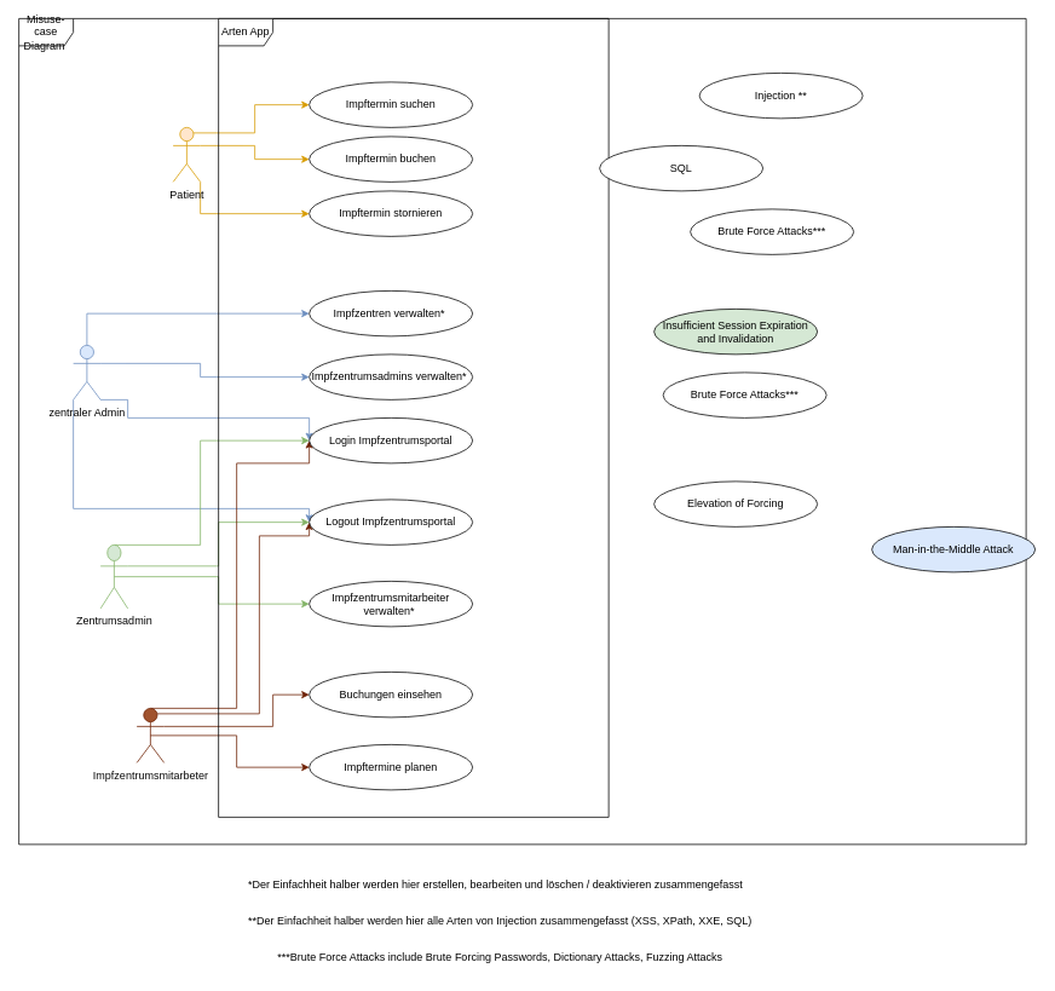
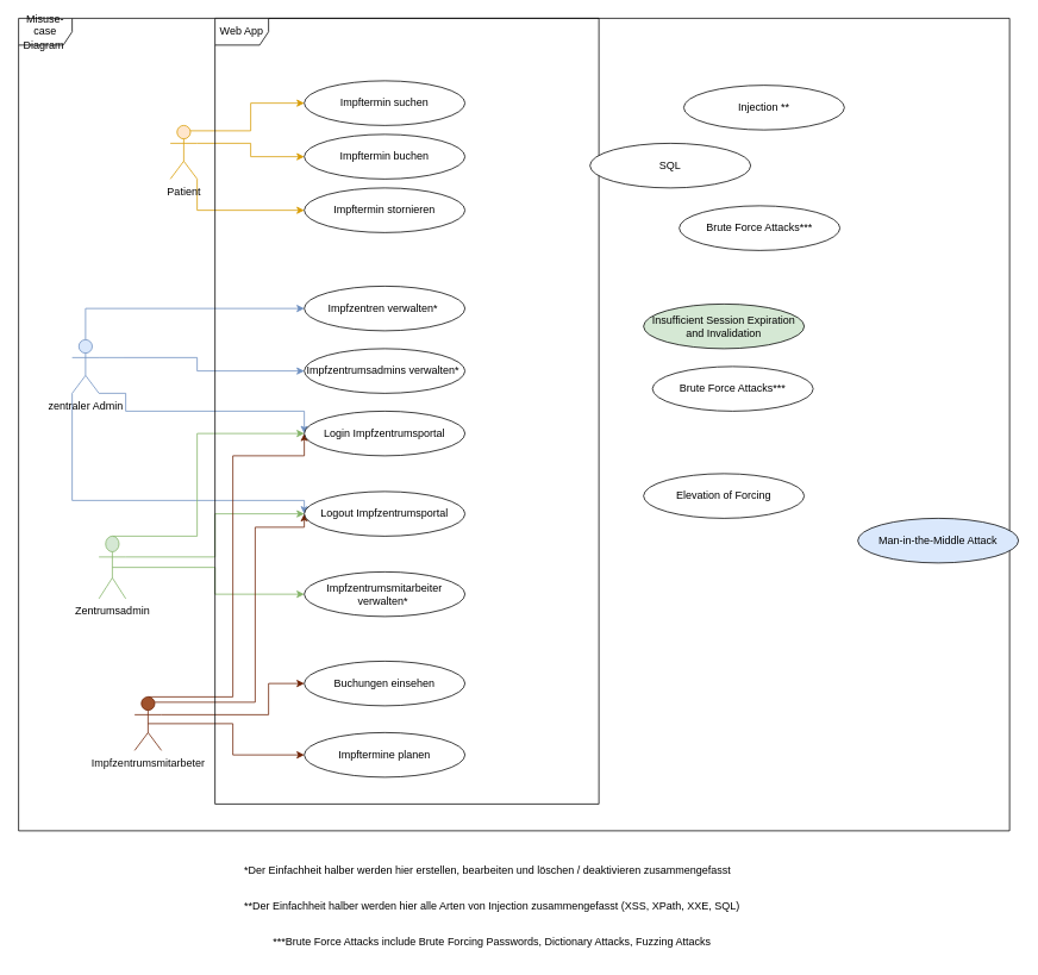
  <mxCell id="0" />
  <mxCell id="1" parent="0" />
  <mxCell id="2" style="edgeStyle=orthogonalEdgeStyle;rounded=0;orthogonalLoop=1;jettySize=auto;html=1;exitX=0.75;exitY=0.1;exitDx=0;exitDy=0;exitPerimeter=0;fillColor=#ffe6cc;strokeColor=#d79b00;" edge="1" parent="1" source="5" target="29"><mxGeometry relative="1" as="geometry" /></mxCell>
  <mxCell id="3" style="edgeStyle=orthogonalEdgeStyle;rounded=0;orthogonalLoop=1;jettySize=auto;html=1;exitX=1;exitY=0.333;exitDx=0;exitDy=0;exitPerimeter=0;fillColor=#ffe6cc;strokeColor=#d79b00;" edge="1" parent="1" source="5" target="20"><mxGeometry relative="1" as="geometry" /></mxCell>
  <mxCell id="4" style="edgeStyle=orthogonalEdgeStyle;rounded=0;orthogonalLoop=1;jettySize=auto;html=1;exitX=1;exitY=1;exitDx=0;exitDy=0;exitPerimeter=0;entryX=0;entryY=0.5;entryDx=0;entryDy=0;fillColor=#ffe6cc;strokeColor=#d79b00;" edge="1" parent="1" source="5" target="21"><mxGeometry relative="1" as="geometry" /></mxCell>
  <mxCell id="5" value="Patient&lt;div&gt;&lt;br&gt;&lt;/div&gt;" style="shape=umlActor;verticalLabelPosition=bottom;verticalAlign=top;html=1;outlineConnect=0;fillColor=#ffe6cc;strokeColor=#d79b00;" vertex="1" parent="1"><mxGeometry x="190" y="140" width="30" height="60" as="geometry" /></mxCell>
  <mxCell id="6" style="edgeStyle=orthogonalEdgeStyle;rounded=0;orthogonalLoop=1;jettySize=auto;html=1;exitX=0.5;exitY=0;exitDx=0;exitDy=0;exitPerimeter=0;entryX=0;entryY=0.5;entryDx=0;entryDy=0;fillColor=#dae8fc;strokeColor=#6c8ebf;" edge="1" parent="1" source="10" target="22"><mxGeometry relative="1" as="geometry" /></mxCell>
  <mxCell id="7" style="edgeStyle=orthogonalEdgeStyle;rounded=0;orthogonalLoop=1;jettySize=auto;html=1;exitX=1;exitY=0.333;exitDx=0;exitDy=0;exitPerimeter=0;fillColor=#dae8fc;strokeColor=#6c8ebf;" edge="1" parent="1" source="10" target="23"><mxGeometry relative="1" as="geometry"><Array as="points"><mxPoint x="220" y="400" /><mxPoint x="220" y="415" /></Array></mxGeometry></mxCell>
  <mxCell id="8" style="edgeStyle=orthogonalEdgeStyle;rounded=0;orthogonalLoop=1;jettySize=auto;html=1;exitX=0;exitY=1;exitDx=0;exitDy=0;exitPerimeter=0;entryX=0;entryY=0.5;entryDx=0;entryDy=0;fillColor=#dae8fc;strokeColor=#6c8ebf;" edge="1" parent="1" source="10" target="25"><mxGeometry relative="1" as="geometry"><Array as="points"><mxPoint x="80" y="560" /><mxPoint x="340" y="560" /></Array></mxGeometry></mxCell>
  <mxCell id="9" style="edgeStyle=orthogonalEdgeStyle;rounded=0;orthogonalLoop=1;jettySize=auto;html=1;exitX=1;exitY=1;exitDx=0;exitDy=0;exitPerimeter=0;entryX=0;entryY=0.5;entryDx=0;entryDy=0;fillColor=#dae8fc;strokeColor=#6c8ebf;" edge="1" parent="1" source="10" target="24"><mxGeometry relative="1" as="geometry"><Array as="points"><mxPoint y="440" x="140" /><mxPoint y="460" x="140" /><mxPoint x="340" y="460" /></Array></mxGeometry></mxCell>
  <mxCell id="10" value="&lt;div&gt;zentraler Admin&lt;/div&gt;" style="shape=umlActor;verticalLabelPosition=bottom;verticalAlign=top;html=1;outlineConnect=0;fillColor=#dae8fc;strokeColor=#6c8ebf;" vertex="1" parent="1"><mxGeometry x="80" y="380" width="30" height="60" as="geometry" /></mxCell>
  <mxCell id="11" style="edgeStyle=orthogonalEdgeStyle;rounded=0;orthogonalLoop=1;jettySize=auto;html=1;exitX=0.5;exitY=0;exitDx=0;exitDy=0;exitPerimeter=0;entryX=0;entryY=0.5;entryDx=0;entryDy=0;fillColor=#d5e8d4;strokeColor=#82b366;" edge="1" parent="1" source="14" target="24"><mxGeometry relative="1" as="geometry"><Array as="points"><mxPoint x="220" y="600" /><mxPoint x="220" y="485" /></Array></mxGeometry></mxCell>
  <mxCell id="12" style="edgeStyle=orthogonalEdgeStyle;rounded=0;orthogonalLoop=1;jettySize=auto;html=1;exitX=1;exitY=0.333;exitDx=0;exitDy=0;exitPerimeter=0;entryX=0;entryY=0.5;entryDx=0;entryDy=0;fillColor=#d5e8d4;strokeColor=#82b366;" edge="1" parent="1" source="14" target="25"><mxGeometry relative="1" as="geometry"><Array as="points"><mxPoint x="240" y="623" /><mxPoint x="240" y="575" /></Array></mxGeometry></mxCell>
  <mxCell id="13" style="edgeStyle=orthogonalEdgeStyle;rounded=0;orthogonalLoop=1;jettySize=auto;html=1;exitX=0.5;exitY=0.5;exitDx=0;exitDy=0;exitPerimeter=0;fillColor=#d5e8d4;strokeColor=#82b366;" edge="1" parent="1" source="14" target="26"><mxGeometry relative="1" as="geometry" /></mxCell>
  <mxCell id="14" value="&lt;div&gt;Zentrumsadmin&lt;/div&gt;" style="shape=umlActor;verticalLabelPosition=bottom;verticalAlign=top;html=1;outlineConnect=0;fillColor=#d5e8d4;strokeColor=#82b366;" vertex="1" parent="1"><mxGeometry x="110" y="600" width="30" height="70" as="geometry" /></mxCell>
  <mxCell id="15" style="edgeStyle=orthogonalEdgeStyle;rounded=0;orthogonalLoop=1;jettySize=auto;html=1;exitX=0.5;exitY=0;exitDx=0;exitDy=0;exitPerimeter=0;entryX=0;entryY=0.5;entryDx=0;entryDy=0;fillColor=#a0522d;strokeColor=#6D1F00;" edge="1" parent="1" source="19" target="24"><mxGeometry relative="1" as="geometry"><Array as="points"><mxPoint x="260" y="780" /><mxPoint x="260" y="510" /><mxPoint x="340" y="510" /></Array></mxGeometry></mxCell>
  <mxCell id="16" style="edgeStyle=orthogonalEdgeStyle;rounded=0;orthogonalLoop=1;jettySize=auto;html=1;exitX=0.75;exitY=0.1;exitDx=0;exitDy=0;exitPerimeter=0;entryX=0;entryY=0.5;entryDx=0;entryDy=0;fillColor=#a0522d;strokeColor=#6D1F00;" edge="1" parent="1" source="19" target="25"><mxGeometry relative="1" as="geometry"><Array as="points"><mxPoint x="285" y="786" /><mxPoint x="285" y="590" /><mxPoint x="340" y="590" /></Array></mxGeometry></mxCell>
  <mxCell id="17" style="edgeStyle=orthogonalEdgeStyle;rounded=0;orthogonalLoop=1;jettySize=auto;html=1;exitX=0.5;exitY=0.5;exitDx=0;exitDy=0;exitPerimeter=0;entryX=0;entryY=0.5;entryDx=0;entryDy=0;fillColor=#a0522d;strokeColor=#6D1F00;" edge="1" parent="1" source="19" target="28"><mxGeometry relative="1" as="geometry" /></mxCell>
  <mxCell id="18" style="edgeStyle=orthogonalEdgeStyle;rounded=0;orthogonalLoop=1;jettySize=auto;html=1;exitX=1;exitY=0.333;exitDx=0;exitDy=0;exitPerimeter=0;fillColor=#a0522d;strokeColor=#6D1F00;" edge="1" parent="1" source="19" target="27"><mxGeometry relative="1" as="geometry"><Array as="points"><mxPoint x="300" y="800" /><mxPoint x="300" y="765" /></Array></mxGeometry></mxCell>
  <mxCell id="19" value="&lt;div&gt;&lt;font color=&quot;#0a0a0a&quot;&gt;Impfzentrumsmitarbeter&lt;/font&gt;&lt;/div&gt;" style="shape=umlActor;verticalLabelPosition=bottom;verticalAlign=top;html=1;outlineConnect=0;fillColor=#a0522d;fontColor=#ffffff;strokeColor=#6D1F00;" vertex="1" parent="1"><mxGeometry x="150" y="780" width="30" height="60" as="geometry" /></mxCell>
  <mxCell id="20" value="Impftermin buchen" style="ellipse;whiteSpace=wrap;html=1;" vertex="1" parent="1"><mxGeometry x="340" y="150" width="180" height="50" as="geometry" /></mxCell>
  <mxCell id="21" value="Impftermin stornieren" style="ellipse;whiteSpace=wrap;html=1;" vertex="1" parent="1"><mxGeometry x="340" y="210" width="180" height="50" as="geometry" /></mxCell>
  <mxCell id="22" value="Impfzentren verwalten*&amp;nbsp;" style="ellipse;whiteSpace=wrap;html=1;" vertex="1" parent="1"><mxGeometry x="340" y="320" width="180" height="50" as="geometry" /></mxCell>
  <mxCell id="23" value="Impfzentrumsadmins verwalten*&amp;nbsp;" style="ellipse;whiteSpace=wrap;html=1;" vertex="1" parent="1"><mxGeometry x="340" y="390" width="180" height="50" as="geometry" /></mxCell>
  <mxCell id="24" value="Login Impfzentrumsportal" style="ellipse;whiteSpace=wrap;html=1;" vertex="1" parent="1"><mxGeometry x="340" y="460" width="180" height="50" as="geometry" /></mxCell>
  <mxCell id="25" value="Logout Impfzentrumsportal" style="ellipse;whiteSpace=wrap;html=1;" vertex="1" parent="1"><mxGeometry x="340" y="550" width="180" height="50" as="geometry" /></mxCell>
  <mxCell id="26" value="Impfzentrumsmitarbeiter verwalten*&amp;nbsp;" style="ellipse;whiteSpace=wrap;html=1;" vertex="1" parent="1"><mxGeometry x="340" y="640" width="180" height="50" as="geometry" /></mxCell>
  <mxCell id="27" value="Buchungen einsehen" style="ellipse;whiteSpace=wrap;html=1;" vertex="1" parent="1"><mxGeometry x="340" y="740" width="180" height="50" as="geometry" /></mxCell>
  <mxCell id="28" value="Impftermine planen" style="ellipse;whiteSpace=wrap;html=1;" vertex="1" parent="1"><mxGeometry x="340" y="820" width="180" height="50" as="geometry" /></mxCell>
  <mxCell id="29" value="Impftermin suchen" style="ellipse;whiteSpace=wrap;html=1;" vertex="1" parent="1"><mxGeometry x="340" y="90" width="180" height="50" as="geometry" /></mxCell>
  <mxCell id="30" value="Misuse-case Diagram&amp;nbsp;" style="shape=umlFrame;whiteSpace=wrap;html=1;pointerEvents=0;" vertex="1" parent="1"><mxGeometry x="20" y="20" width="1110" height="910" as="geometry" /></mxCell>
- <mxCell id="31" value="Arten App" style="shape=umlFrame;whiteSpace=wrap;html=1;pointerEvents=0;" vertex="1" parent="1"><mxGeometry x="240" y="20" width="430" height="880" as="geometry" /></mxCell>
+ <mxCell id="31" value="Web App" style="shape=umlFrame;whiteSpace=wrap;html=1;pointerEvents=0;" vertex="1" parent="1"><mxGeometry x="240" y="20" width="430" height="880" as="geometry" /></mxCell>
  <mxCell id="32" value="*Der Einfachheit halber werden hier erstellen, bearbeiten und löschen / deaktivieren zusammengefasst" style="text;html=1;align=center;verticalAlign=middle;resizable=0;points=[];autosize=1;strokeColor=none;fillColor=none;" vertex="1" parent="1"><mxGeometry x="260" y="960" width="570" height="30" as="geometry" /></mxCell>
  <mxCell id="33" value="**Der Einfachheit halber werden hier alle Arten von Injection zusammengefasst (XSS, XPath, XXE, SQL)" style="text;html=1;align=center;verticalAlign=middle;resizable=0;points=[];autosize=1;strokeColor=none;fillColor=none;" vertex="1" parent="1"><mxGeometry x="260" y="1000" width="580" height="30" as="geometry" /></mxCell>
- <mxCell id="34" value="Injection **" style="ellipse;whiteSpace=wrap;html=1;" vertex="1" parent="1"><mxGeometry x="770" y="80" width="180" height="50" as="geometry" /></mxCell>
+ <mxCell id="34" value="Injection **" style="ellipse;whiteSpace=wrap;html=1;" vertex="1" parent="1"><mxGeometry x="765" y="95" width="180" height="50" as="geometry" /></mxCell>
  <mxCell id="35" value="SQL" style="ellipse;whiteSpace=wrap;html=1;" vertex="1" parent="1"><mxGeometry x="660" y="160" width="180" height="50" as="geometry" /></mxCell>
  <mxCell id="36" value="Brute Force Attacks***" style="ellipse;whiteSpace=wrap;html=1;" vertex="1" parent="1"><mxGeometry x="760" y="230" width="180" height="50" as="geometry" /></mxCell>
  <mxCell id="37" value="***Brute Force Attacks include Brute Forcing Passwords, Dictionary Attacks, Fuzzing Attacks" style="text;html=1;align=center;verticalAlign=middle;resizable=0;points=[];autosize=1;strokeColor=none;fillColor=none;" vertex="1" parent="1"><mxGeometry x="295" y="1040" width="510" height="30" as="geometry" /></mxCell>
  <mxCell id="38" value="Insufficient Session Expiration and Invalidation" style="ellipse;whiteSpace=wrap;html=1;fillColor=#d5e8d4;" vertex="1" parent="1"><mxGeometry x="720" y="340" width="180" height="50" as="geometry" /></mxCell>
  <mxCell id="39" value="Brute Force Attacks***" style="ellipse;whiteSpace=wrap;html=1;" vertex="1" parent="1"><mxGeometry x="730" y="410" width="180" height="50" as="geometry" /></mxCell>
  <mxCell id="40" value="Elevation of Forcing" style="ellipse;whiteSpace=wrap;html=1;" vertex="1" parent="1"><mxGeometry x="720" y="530" width="180" height="50" as="geometry" /></mxCell>
  <mxCell id="41" value="Man-in-the-Middle Attack" style="ellipse;whiteSpace=wrap;html=1;fillColor=#dae8fc;" vertex="1" parent="1"><mxGeometry x="960" y="580" width="180" height="50" as="geometry" /></mxCell>
